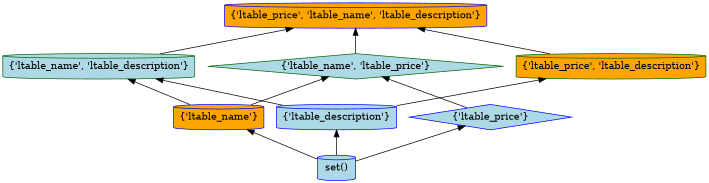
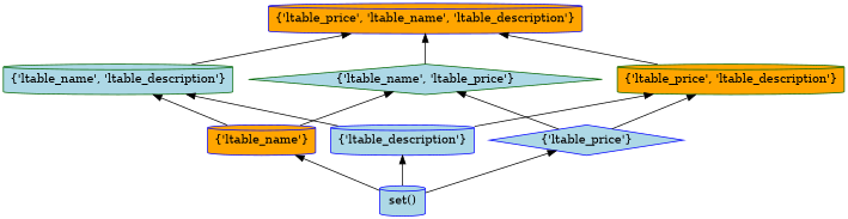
  digraph {
    rankdir=BT
    splines=line
    node [color=blue fillcolor=lightblue shape=cylinder style=filled]
    "{'ltable_price', 'ltable_name', 'ltable_description'}" [fillcolor=orange]
    "set()"
    "{'ltable_name'}" [fillcolor=orange]
    "{'ltable_description'}"
    "{'ltable_price'}" [shape=diamond]
    "{'ltable_name', 'ltable_description'}" [color=darkgreen]
    "{'ltable_name', 'ltable_price'}" [color=darkgreen shape=diamond]
    "{'ltable_price', 'ltable_description'}" [color=darkgreen fillcolor=orange]
    "set()" -> "{'ltable_name'}"
    "set()" -> "{'ltable_description'}"
    "set()" -> "{'ltable_price'}"
    "{'ltable_name'}" -> "{'ltable_name', 'ltable_description'}"
    "{'ltable_name'}" -> "{'ltable_name', 'ltable_price'}"
    "{'ltable_description'}" -> "{'ltable_name', 'ltable_description'}"
    "{'ltable_description'}" -> "{'ltable_price', 'ltable_description'}"
    "{'ltable_price'}" -> "{'ltable_name', 'ltable_price'}"
+   "{'ltable_price'}" -> "{'ltable_price', 'ltable_description'}"
    "{'ltable_name', 'ltable_description'}" -> "{'ltable_price', 'ltable_name', 'ltable_description'}"
    "{'ltable_name', 'ltable_price'}" -> "{'ltable_price', 'ltable_name', 'ltable_description'}"
    "{'ltable_price', 'ltable_description'}" -> "{'ltable_price', 'ltable_name', 'ltable_description'}"
  }
